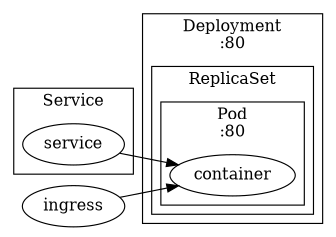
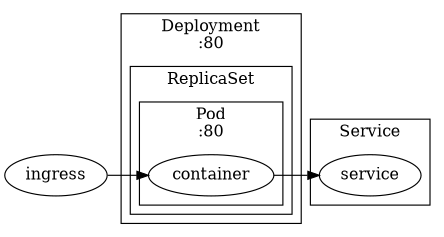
  digraph {
    compound=true
    rankdir=LR
    container
    service
    ingress
    subgraph cluster_1 {
      label="Deployment\n:80"
      subgraph cluster_2 {
        label=ReplicaSet
        subgraph cluster_3 {
          label="Pod\n:80"
          container
        }
      }
    }
    subgraph cluster_4 {
      label=Service
      service
    }
-   service -> container
+   container -> service
    ingress -> container
  }
